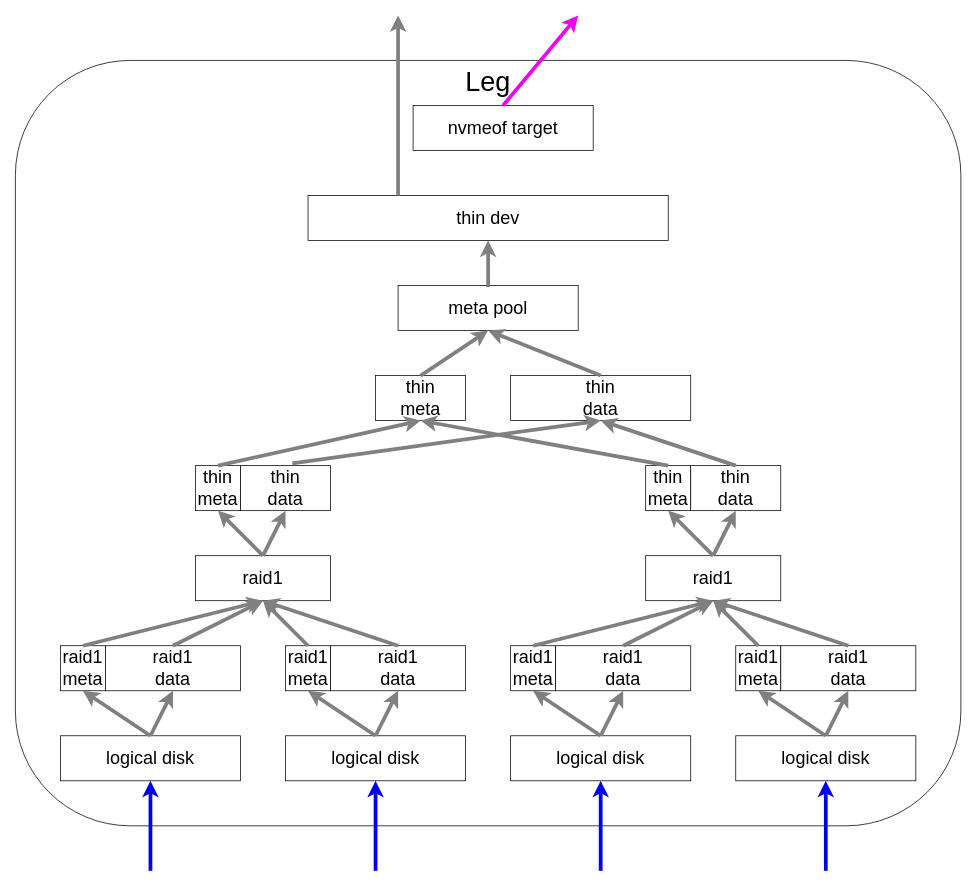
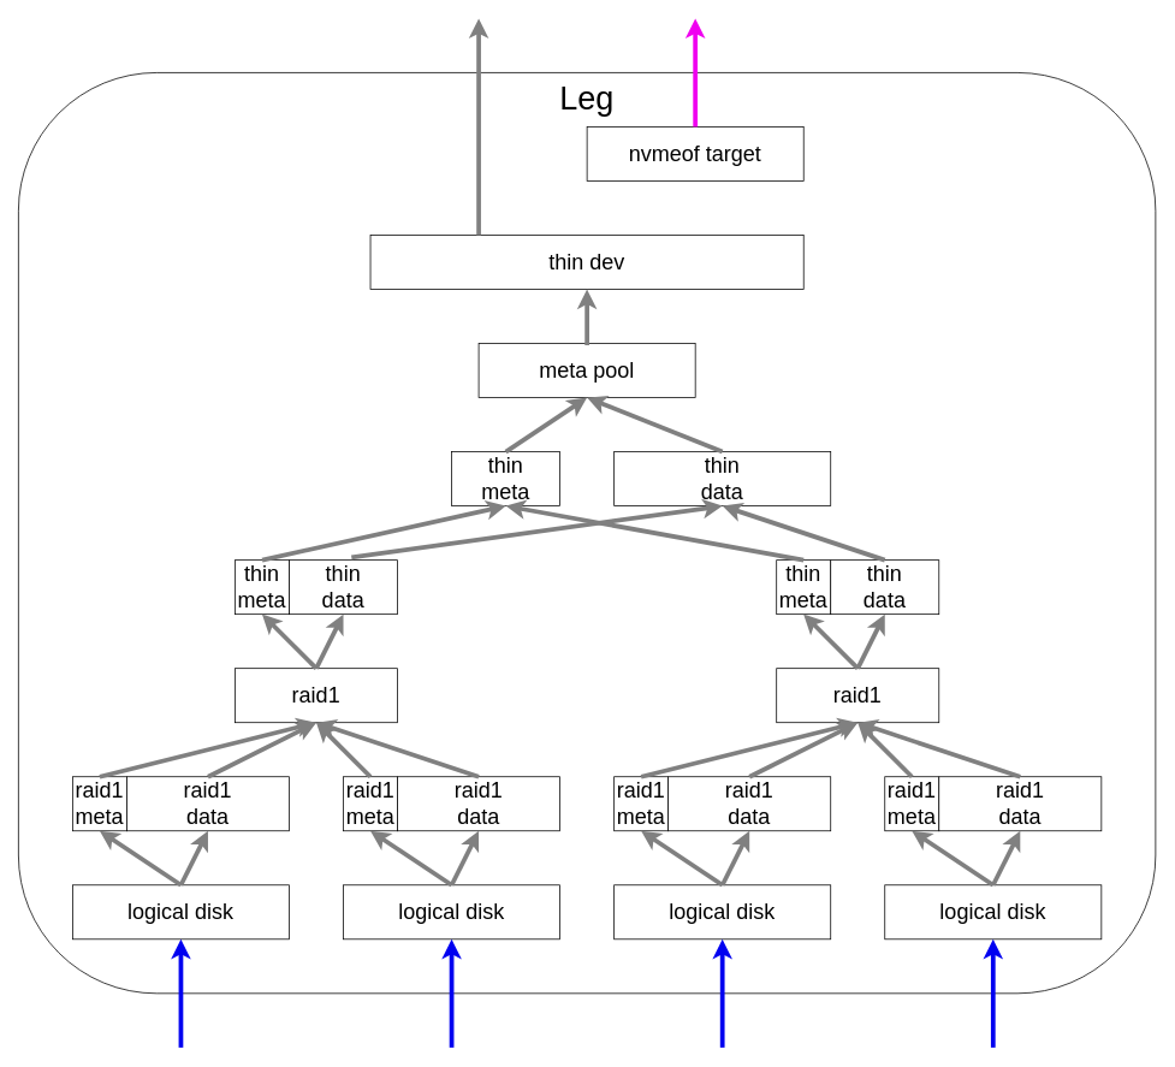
  <mxCell id="0" />
  <mxCell id="1" parent="0" />
  <mxCell id="2" value="&lt;font style=&quot;font-size: 36px;&quot;&gt;Leg&lt;/font&gt;" style="rounded=1;whiteSpace=wrap;html=1;verticalAlign=top;" parent="1" vertex="1"><mxGeometry x="20" y="80" width="1260" height="1020" as="geometry" /></mxCell>
  <mxCell id="3" value="&lt;font style=&quot;font-size: 24px;&quot;&gt;logical disk&lt;/font&gt;" style="rounded=0;whiteSpace=wrap;html=1;" parent="1" vertex="1"><mxGeometry x="80" y="980" width="240" height="60" as="geometry" /></mxCell>
  <mxCell id="4" value="&lt;font style=&quot;font-size: 24px;&quot;&gt;raid1&lt;/font&gt;" style="rounded=0;whiteSpace=wrap;html=1;" parent="1" vertex="1"><mxGeometry x="260" y="740" width="180" height="60" as="geometry" /></mxCell>
  <mxCell id="5" value="&lt;span style=&quot;font-size: 24px;&quot;&gt;raid1&lt;br&gt;meta&lt;br&gt;&lt;/span&gt;" style="rounded=0;whiteSpace=wrap;html=1;" parent="1" vertex="1"><mxGeometry x="80" y="860" width="60" height="60" as="geometry" /></mxCell>
  <mxCell id="6" value="&lt;font style=&quot;font-size: 24px;&quot;&gt;raid1&lt;br&gt;data&lt;br&gt;&lt;/font&gt;" style="rounded=0;whiteSpace=wrap;html=1;" parent="1" vertex="1"><mxGeometry x="140" y="860" width="180" height="60" as="geometry" /></mxCell>
  <mxCell id="7" value="&lt;font style=&quot;font-size: 24px;&quot;&gt;logical disk&lt;/font&gt;" style="rounded=0;whiteSpace=wrap;html=1;" parent="1" vertex="1"><mxGeometry x="380" y="980" width="240" height="60" as="geometry" /></mxCell>
  <mxCell id="8" value="&lt;span style=&quot;font-size: 24px;&quot;&gt;raid1&lt;br&gt;meta&lt;br&gt;&lt;/span&gt;" style="rounded=0;whiteSpace=wrap;html=1;" parent="1" vertex="1"><mxGeometry x="380" y="860" width="60" height="60" as="geometry" /></mxCell>
  <mxCell id="9" value="&lt;font style=&quot;font-size: 24px;&quot;&gt;raid1&lt;br&gt;data&lt;br&gt;&lt;/font&gt;" style="rounded=0;whiteSpace=wrap;html=1;" parent="1" vertex="1"><mxGeometry x="440" y="860" width="180" height="60" as="geometry" /></mxCell>
  <mxCell id="10" value="&lt;font style=&quot;font-size: 24px;&quot;&gt;logical disk&lt;/font&gt;" style="rounded=0;whiteSpace=wrap;html=1;" parent="1" vertex="1"><mxGeometry x="680" y="980" width="240" height="60" as="geometry" /></mxCell>
  <mxCell id="11" value="&lt;font style=&quot;font-size: 24px;&quot;&gt;raid1&lt;/font&gt;" style="rounded=0;whiteSpace=wrap;html=1;" parent="1" vertex="1"><mxGeometry x="860" y="740" width="180" height="60" as="geometry" /></mxCell>
  <mxCell id="12" value="&lt;span style=&quot;font-size: 24px;&quot;&gt;raid1&lt;br&gt;meta&lt;br&gt;&lt;/span&gt;" style="rounded=0;whiteSpace=wrap;html=1;" parent="1" vertex="1"><mxGeometry x="680" y="860" width="60" height="60" as="geometry" /></mxCell>
  <mxCell id="13" value="&lt;font style=&quot;font-size: 24px;&quot;&gt;raid1&lt;br&gt;data&lt;br&gt;&lt;/font&gt;" style="rounded=0;whiteSpace=wrap;html=1;" parent="1" vertex="1"><mxGeometry x="740" y="860" width="180" height="60" as="geometry" /></mxCell>
  <mxCell id="14" value="&lt;font style=&quot;font-size: 24px;&quot;&gt;logical disk&lt;/font&gt;" style="rounded=0;whiteSpace=wrap;html=1;" parent="1" vertex="1"><mxGeometry x="980" y="980" width="240" height="60" as="geometry" /></mxCell>
  <mxCell id="15" value="&lt;span style=&quot;font-size: 24px;&quot;&gt;raid1&lt;br&gt;meta&lt;br&gt;&lt;/span&gt;" style="rounded=0;whiteSpace=wrap;html=1;" parent="1" vertex="1"><mxGeometry x="980" y="860" width="60" height="60" as="geometry" /></mxCell>
  <mxCell id="16" value="&lt;font style=&quot;font-size: 24px;&quot;&gt;raid1&lt;br&gt;data&lt;br&gt;&lt;/font&gt;" style="rounded=0;whiteSpace=wrap;html=1;" parent="1" vertex="1"><mxGeometry x="1040" y="860" width="180" height="60" as="geometry" /></mxCell>
  <mxCell id="17" value="&lt;font style=&quot;font-size: 24px;&quot;&gt;thin&lt;br&gt;meta&lt;br&gt;&lt;/font&gt;" style="rounded=0;whiteSpace=wrap;html=1;" parent="1" vertex="1"><mxGeometry x="260" y="620" width="60" height="60" as="geometry" /></mxCell>
  <mxCell id="18" value="&lt;font style=&quot;font-size: 24px;&quot;&gt;thin&lt;br&gt;data&lt;br&gt;&lt;/font&gt;" style="rounded=0;whiteSpace=wrap;html=1;" parent="1" vertex="1"><mxGeometry x="320" y="620" width="120" height="60" as="geometry" /></mxCell>
  <mxCell id="19" value="&lt;font style=&quot;font-size: 24px;&quot;&gt;thin&lt;br&gt;meta&lt;br&gt;&lt;/font&gt;" style="rounded=0;whiteSpace=wrap;html=1;" parent="1" vertex="1"><mxGeometry x="860" y="620" width="60" height="60" as="geometry" /></mxCell>
  <mxCell id="20" value="&lt;font style=&quot;font-size: 24px;&quot;&gt;thin&lt;br&gt;data&lt;br&gt;&lt;/font&gt;" style="rounded=0;whiteSpace=wrap;html=1;" parent="1" vertex="1"><mxGeometry x="920" y="620" width="120" height="60" as="geometry" /></mxCell>
  <mxCell id="21" value="&lt;font style=&quot;font-size: 24px;&quot;&gt;thin&lt;br&gt;meta&lt;br&gt;&lt;/font&gt;" style="rounded=0;whiteSpace=wrap;html=1;" parent="1" vertex="1"><mxGeometry x="500" y="500" width="120" height="60" as="geometry" /></mxCell>
  <mxCell id="22" value="&lt;font style=&quot;font-size: 24px;&quot;&gt;thin&lt;br&gt;data&lt;br&gt;&lt;/font&gt;" style="rounded=0;whiteSpace=wrap;html=1;" parent="1" vertex="1"><mxGeometry x="680" y="500" width="240" height="60" as="geometry" /></mxCell>
  <mxCell id="23" value="&lt;font style=&quot;font-size: 24px;&quot;&gt;meta pool&lt;br&gt;&lt;/font&gt;" style="rounded=0;whiteSpace=wrap;html=1;" parent="1" vertex="1"><mxGeometry x="530" y="380" width="240" height="60" as="geometry" /></mxCell>
  <mxCell id="24" value="&lt;font style=&quot;font-size: 24px;&quot;&gt;thin dev&lt;br&gt;&lt;/font&gt;" style="rounded=0;whiteSpace=wrap;html=1;" parent="1" vertex="1"><mxGeometry x="410" y="260" width="480" height="60" as="geometry" /></mxCell>
  <mxCell id="25" value="" style="endArrow=classic;html=1;rounded=0;strokeWidth=5;strokeColor=#808080;exitX=0.5;exitY=0;exitDx=0;exitDy=0;entryX=0.5;entryY=1;entryDx=0;entryDy=0;" parent="1" source="17" target="21" edge="1"><mxGeometry width="50" height="50" relative="1" as="geometry"><mxPoint x="310" y="590" as="sourcePoint" /><mxPoint x="360" y="540" as="targetPoint" /></mxGeometry></mxCell>
  <mxCell id="26" value="" style="endArrow=classic;html=1;rounded=0;strokeWidth=5;strokeColor=#808080;exitX=0.5;exitY=0;exitDx=0;exitDy=0;entryX=0.5;entryY=1;entryDx=0;entryDy=0;" parent="1" source="4" target="18" edge="1"><mxGeometry width="50" height="50" relative="1" as="geometry"><mxPoint x="500" y="720" as="sourcePoint" /><mxPoint x="550" y="670" as="targetPoint" /></mxGeometry></mxCell>
  <mxCell id="27" value="" style="endArrow=classic;html=1;rounded=0;strokeWidth=5;strokeColor=#808080;exitX=0.5;exitY=0;exitDx=0;exitDy=0;entryX=0.5;entryY=1;entryDx=0;entryDy=0;" parent="1" source="19" target="21" edge="1"><mxGeometry width="50" height="50" relative="1" as="geometry"><mxPoint x="590" y="660" as="sourcePoint" /><mxPoint x="640" y="610" as="targetPoint" /></mxGeometry></mxCell>
  <mxCell id="28" value="" style="endArrow=classic;html=1;rounded=0;strokeWidth=5;strokeColor=#808080;exitX=0.575;exitY=-0.05;exitDx=0;exitDy=0;exitPerimeter=0;entryX=0.5;entryY=1;entryDx=0;entryDy=0;" parent="1" source="18" target="22" edge="1"><mxGeometry width="50" height="50" relative="1" as="geometry"><mxPoint x="610" y="640" as="sourcePoint" /><mxPoint x="660" y="590" as="targetPoint" /></mxGeometry></mxCell>
  <mxCell id="29" value="" style="endArrow=classic;html=1;rounded=0;strokeWidth=5;strokeColor=#808080;exitX=0.5;exitY=0;exitDx=0;exitDy=0;entryX=0.5;entryY=1;entryDx=0;entryDy=0;" parent="1" source="20" target="22" edge="1"><mxGeometry width="50" height="50" relative="1" as="geometry"><mxPoint x="1140" y="650" as="sourcePoint" /><mxPoint x="1190" y="600" as="targetPoint" /></mxGeometry></mxCell>
  <mxCell id="30" value="" style="endArrow=classic;html=1;rounded=0;strokeWidth=5;strokeColor=#808080;exitX=0.5;exitY=0;exitDx=0;exitDy=0;entryX=0.5;entryY=1;entryDx=0;entryDy=0;" parent="1" source="3" target="6" edge="1"><mxGeometry width="50" height="50" relative="1" as="geometry"><mxPoint x="440" y="1150" as="sourcePoint" /><mxPoint x="490" y="1100" as="targetPoint" /></mxGeometry></mxCell>
  <mxCell id="31" value="" style="endArrow=classic;html=1;rounded=0;strokeWidth=5;strokeColor=#808080;exitX=0.5;exitY=0;exitDx=0;exitDy=0;entryX=0.5;entryY=1;entryDx=0;entryDy=0;" parent="1" source="5" target="4" edge="1"><mxGeometry width="50" height="50" relative="1" as="geometry"><mxPoint x="150" y="790" as="sourcePoint" /><mxPoint x="200" y="740" as="targetPoint" /></mxGeometry></mxCell>
  <mxCell id="32" value="" style="endArrow=classic;html=1;rounded=0;strokeWidth=5;strokeColor=#808080;exitX=0.5;exitY=0;exitDx=0;exitDy=0;entryX=0.5;entryY=1;entryDx=0;entryDy=0;" parent="1" source="11" target="19" edge="1"><mxGeometry width="50" height="50" relative="1" as="geometry"><mxPoint x="1150" y="740" as="sourcePoint" /><mxPoint x="1200" y="690" as="targetPoint" /></mxGeometry></mxCell>
  <mxCell id="33" value="" style="endArrow=classic;html=1;rounded=0;strokeWidth=5;strokeColor=#808080;entryX=0.5;entryY=1;entryDx=0;entryDy=0;exitX=0.5;exitY=0;exitDx=0;exitDy=0;" parent="1" source="11" target="20" edge="1"><mxGeometry width="50" height="50" relative="1" as="geometry"><mxPoint x="1180" y="750" as="sourcePoint" /><mxPoint x="1230" y="700" as="targetPoint" /></mxGeometry></mxCell>
  <mxCell id="34" value="" style="endArrow=classic;html=1;rounded=0;strokeWidth=5;strokeColor=#808080;exitX=0.5;exitY=0;exitDx=0;exitDy=0;entryX=0.5;entryY=1;entryDx=0;entryDy=0;" parent="1" source="4" target="17" edge="1"><mxGeometry width="50" height="50" relative="1" as="geometry"><mxPoint x="190" y="750" as="sourcePoint" /><mxPoint x="240" y="700" as="targetPoint" /></mxGeometry></mxCell>
  <mxCell id="35" value="" style="endArrow=classic;html=1;rounded=0;strokeWidth=5;strokeColor=#808080;exitX=0.5;exitY=0.033;exitDx=0;exitDy=0;exitPerimeter=0;entryX=0.5;entryY=1;entryDx=0;entryDy=0;" parent="1" source="23" target="24" edge="1"><mxGeometry width="50" height="50" relative="1" as="geometry"><mxPoint x="805" y="410" as="sourcePoint" /><mxPoint x="855" y="360" as="targetPoint" /></mxGeometry></mxCell>
  <mxCell id="36" value="" style="endArrow=classic;html=1;rounded=0;strokeWidth=5;strokeColor=#808080;exitX=0.5;exitY=0;exitDx=0;exitDy=0;entryX=0.5;entryY=1;entryDx=0;entryDy=0;" parent="1" source="22" target="23" edge="1"><mxGeometry width="50" height="50" relative="1" as="geometry"><mxPoint x="940" y="460" as="sourcePoint" /><mxPoint x="990" y="410" as="targetPoint" /></mxGeometry></mxCell>
  <mxCell id="37" value="" style="endArrow=classic;html=1;rounded=0;strokeWidth=5;strokeColor=#808080;exitX=0.5;exitY=0;exitDx=0;exitDy=0;entryX=0.5;entryY=1;entryDx=0;entryDy=0;" parent="1" source="21" target="23" edge="1"><mxGeometry width="50" height="50" relative="1" as="geometry"><mxPoint x="420" y="470" as="sourcePoint" /><mxPoint x="470" y="420" as="targetPoint" /></mxGeometry></mxCell>
  <mxCell id="38" value="" style="endArrow=classic;html=1;rounded=0;strokeWidth=5;strokeColor=#808080;exitX=0.5;exitY=0;exitDx=0;exitDy=0;entryX=0.5;entryY=1;entryDx=0;entryDy=0;" parent="1" source="16" target="11" edge="1"><mxGeometry width="50" height="50" relative="1" as="geometry"><mxPoint x="1150" y="770" as="sourcePoint" /><mxPoint x="1200" y="720" as="targetPoint" /></mxGeometry></mxCell>
  <mxCell id="39" value="" style="endArrow=classic;html=1;rounded=0;strokeWidth=5;strokeColor=#808080;exitX=0.5;exitY=0;exitDx=0;exitDy=0;entryX=0.5;entryY=1;entryDx=0;entryDy=0;" parent="1" source="15" target="11" edge="1"><mxGeometry width="50" height="50" relative="1" as="geometry"><mxPoint x="1130" y="780" as="sourcePoint" /><mxPoint x="1180" y="730" as="targetPoint" /></mxGeometry></mxCell>
  <mxCell id="40" value="" style="endArrow=classic;html=1;rounded=0;strokeWidth=5;strokeColor=#808080;exitX=0.5;exitY=0;exitDx=0;exitDy=0;entryX=0.5;entryY=1;entryDx=0;entryDy=0;" parent="1" source="13" target="11" edge="1"><mxGeometry width="50" height="50" relative="1" as="geometry"><mxPoint x="1030" y="815" as="sourcePoint" /><mxPoint x="1080" y="765" as="targetPoint" /></mxGeometry></mxCell>
  <mxCell id="41" value="" style="endArrow=classic;html=1;rounded=0;strokeWidth=5;strokeColor=#808080;exitX=0.5;exitY=0;exitDx=0;exitDy=0;entryX=0.5;entryY=1;entryDx=0;entryDy=0;" parent="1" source="12" target="11" edge="1"><mxGeometry width="50" height="50" relative="1" as="geometry"><mxPoint x="700" y="830" as="sourcePoint" /><mxPoint x="750" y="780" as="targetPoint" /></mxGeometry></mxCell>
  <mxCell id="42" value="" style="endArrow=classic;html=1;rounded=0;strokeWidth=5;strokeColor=#808080;exitX=0.5;exitY=0;exitDx=0;exitDy=0;entryX=0.5;entryY=1;entryDx=0;entryDy=0;" parent="1" source="9" target="4" edge="1"><mxGeometry width="50" height="50" relative="1" as="geometry"><mxPoint x="570" y="800" as="sourcePoint" /><mxPoint x="620" y="750" as="targetPoint" /></mxGeometry></mxCell>
  <mxCell id="43" value="" style="endArrow=classic;html=1;rounded=0;strokeWidth=5;strokeColor=#808080;exitX=0.5;exitY=0;exitDx=0;exitDy=0;entryX=0.5;entryY=1;entryDx=0;entryDy=0;" parent="1" source="8" target="4" edge="1"><mxGeometry width="50" height="50" relative="1" as="geometry"><mxPoint x="540" y="795" as="sourcePoint" /><mxPoint x="590" y="745" as="targetPoint" /></mxGeometry></mxCell>
  <mxCell id="44" value="" style="endArrow=classic;html=1;rounded=0;strokeWidth=5;strokeColor=#808080;exitX=0.5;exitY=0;exitDx=0;exitDy=0;entryX=0.5;entryY=1;entryDx=0;entryDy=0;" parent="1" source="6" target="4" edge="1"><mxGeometry width="50" height="50" relative="1" as="geometry"><mxPoint x="590" y="815" as="sourcePoint" /><mxPoint x="640" y="765" as="targetPoint" /></mxGeometry></mxCell>
  <mxCell id="45" value="" style="endArrow=classic;html=1;rounded=0;strokeWidth=5;strokeColor=#808080;exitX=0.5;exitY=0;exitDx=0;exitDy=0;entryX=0.5;entryY=1;entryDx=0;entryDy=0;" parent="1" source="14" target="15" edge="1"><mxGeometry width="50" height="50" relative="1" as="geometry"><mxPoint x="1245" y="940" as="sourcePoint" /><mxPoint x="1295" y="890" as="targetPoint" /></mxGeometry></mxCell>
  <mxCell id="46" value="" style="endArrow=classic;html=1;rounded=0;strokeWidth=5;strokeColor=#808080;exitX=0.5;exitY=0;exitDx=0;exitDy=0;entryX=0.5;entryY=1;entryDx=0;entryDy=0;" parent="1" source="14" target="16" edge="1"><mxGeometry width="50" height="50" relative="1" as="geometry"><mxPoint x="1280" y="910" as="sourcePoint" /><mxPoint x="1330" y="860" as="targetPoint" /></mxGeometry></mxCell>
  <mxCell id="47" value="" style="endArrow=classic;html=1;rounded=0;strokeWidth=5;strokeColor=#808080;entryX=0.5;entryY=1;entryDx=0;entryDy=0;exitX=0.5;exitY=0;exitDx=0;exitDy=0;" parent="1" source="10" target="12" edge="1"><mxGeometry width="50" height="50" relative="1" as="geometry"><mxPoint x="840" y="1170" as="sourcePoint" /><mxPoint x="920" y="1020" as="targetPoint" /></mxGeometry></mxCell>
  <mxCell id="48" value="" style="endArrow=classic;html=1;rounded=0;strokeWidth=5;strokeColor=#808080;exitX=0.5;exitY=0;exitDx=0;exitDy=0;entryX=0.5;entryY=1;entryDx=0;entryDy=0;" parent="1" source="10" target="13" edge="1"><mxGeometry width="50" height="50" relative="1" as="geometry"><mxPoint x="1210" y="760" as="sourcePoint" /><mxPoint x="1260" y="710" as="targetPoint" /></mxGeometry></mxCell>
  <mxCell id="49" value="" style="endArrow=classic;html=1;rounded=0;strokeWidth=5;strokeColor=#808080;exitX=0.5;exitY=0;exitDx=0;exitDy=0;entryX=0.5;entryY=1;entryDx=0;entryDy=0;" parent="1" source="7" target="8" edge="1"><mxGeometry width="50" height="50" relative="1" as="geometry"><mxPoint x="530" y="1170" as="sourcePoint" /><mxPoint x="580" y="1120" as="targetPoint" /></mxGeometry></mxCell>
  <mxCell id="50" value="" style="endArrow=classic;html=1;rounded=0;strokeWidth=5;strokeColor=#808080;exitX=0.5;exitY=0;exitDx=0;exitDy=0;entryX=0.5;entryY=1;entryDx=0;entryDy=0;" parent="1" source="7" target="9" edge="1"><mxGeometry width="50" height="50" relative="1" as="geometry"><mxPoint x="570" y="1170" as="sourcePoint" /><mxPoint x="620" y="1120" as="targetPoint" /></mxGeometry></mxCell>
  <mxCell id="51" value="" style="endArrow=classic;html=1;rounded=0;strokeWidth=5;strokeColor=#808080;exitX=0.5;exitY=0;exitDx=0;exitDy=0;entryX=0.5;entryY=1;entryDx=0;entryDy=0;" parent="1" source="3" target="5" edge="1"><mxGeometry width="50" height="50" relative="1" as="geometry"><mxPoint x="180" y="1120" as="sourcePoint" /><mxPoint x="230" y="1070" as="targetPoint" /></mxGeometry></mxCell>
  <mxCell id="52" value="" style="endArrow=classic;html=1;rounded=0;strokeWidth=5;strokeColor=#0000f0;exitX=0.5;exitY=1;exitDx=0;exitDy=0;entryX=0.5;entryY=0;entryDx=0;entryDy=0;" parent="1" edge="1"><mxGeometry width="50" height="50" relative="1" as="geometry"><mxPoint x="1100" y="1160" as="sourcePoint" /><mxPoint x="1100" y="1040" as="targetPoint" /></mxGeometry></mxCell>
  <mxCell id="53" value="" style="endArrow=classic;html=1;rounded=0;strokeWidth=5;strokeColor=#0000f0;exitX=0.5;exitY=1;exitDx=0;exitDy=0;entryX=0.5;entryY=0;entryDx=0;entryDy=0;" parent="1" edge="1"><mxGeometry width="50" height="50" relative="1" as="geometry"><mxPoint x="500" y="1160" as="sourcePoint" /><mxPoint x="500" y="1040" as="targetPoint" /></mxGeometry></mxCell>
  <mxCell id="54" value="" style="endArrow=classic;html=1;rounded=0;strokeWidth=5;strokeColor=#0000f0;exitX=0.5;exitY=1;exitDx=0;exitDy=0;entryX=0.5;entryY=0;entryDx=0;entryDy=0;" parent="1" edge="1"><mxGeometry width="50" height="50" relative="1" as="geometry"><mxPoint x="200" y="1160" as="sourcePoint" /><mxPoint x="200" y="1040" as="targetPoint" /></mxGeometry></mxCell>
  <mxCell id="55" value="" style="endArrow=classic;html=1;rounded=0;strokeWidth=5;strokeColor=#0000f0;exitX=0.5;exitY=1;exitDx=0;exitDy=0;entryX=0.5;entryY=0;entryDx=0;entryDy=0;" parent="1" edge="1"><mxGeometry width="50" height="50" relative="1" as="geometry"><mxPoint x="800" y="1160" as="sourcePoint" /><mxPoint x="800" y="1040" as="targetPoint" /></mxGeometry></mxCell>
- <mxCell id="56" value="&lt;font style=&quot;font-size: 24px;&quot;&gt;nvmeof target&lt;br&gt;&lt;/font&gt;" style="rounded=0;whiteSpace=wrap;html=1;" parent="1" vertex="1"><mxGeometry x="550" y="140" width="240" height="60" as="geometry" /></mxCell>
+ <mxCell id="56" value="&lt;font style=&quot;font-size: 24px;&quot;&gt;nvmeof target&lt;br&gt;&lt;/font&gt;" style="rounded=0;whiteSpace=wrap;html=1;" parent="1" vertex="1"><mxGeometry x="650" y="140" width="240" height="60" as="geometry" /></mxCell>
  <mxCell id="57" value="" style="endArrow=classic;html=1;rounded=0;strokeWidth=5;strokeColor=#808080;exitX=0.25;exitY=0;exitDx=0;exitDy=0;entryX=0.5;entryY=0;entryDx=0;entryDy=0;" parent="1" source="24" edge="1"><mxGeometry width="50" height="50" relative="1" as="geometry"><mxPoint x="529" y="160" as="sourcePoint" /><mxPoint x="530" y="20" as="targetPoint" /></mxGeometry></mxCell>
  <mxCell id="58" value="" style="endArrow=classic;html=1;rounded=0;strokeWidth=5;strokeColor=#f000f0;exitX=0.5;exitY=0;exitDx=0;exitDy=0;entryX=0.5;entryY=0;entryDx=0;entryDy=0;" parent="1" source="56" edge="1"><mxGeometry width="50" height="50" relative="1" as="geometry"><mxPoint x="985" y="0" as="sourcePoint" /><mxPoint x="770" y="20" as="targetPoint" /></mxGeometry></mxCell>
